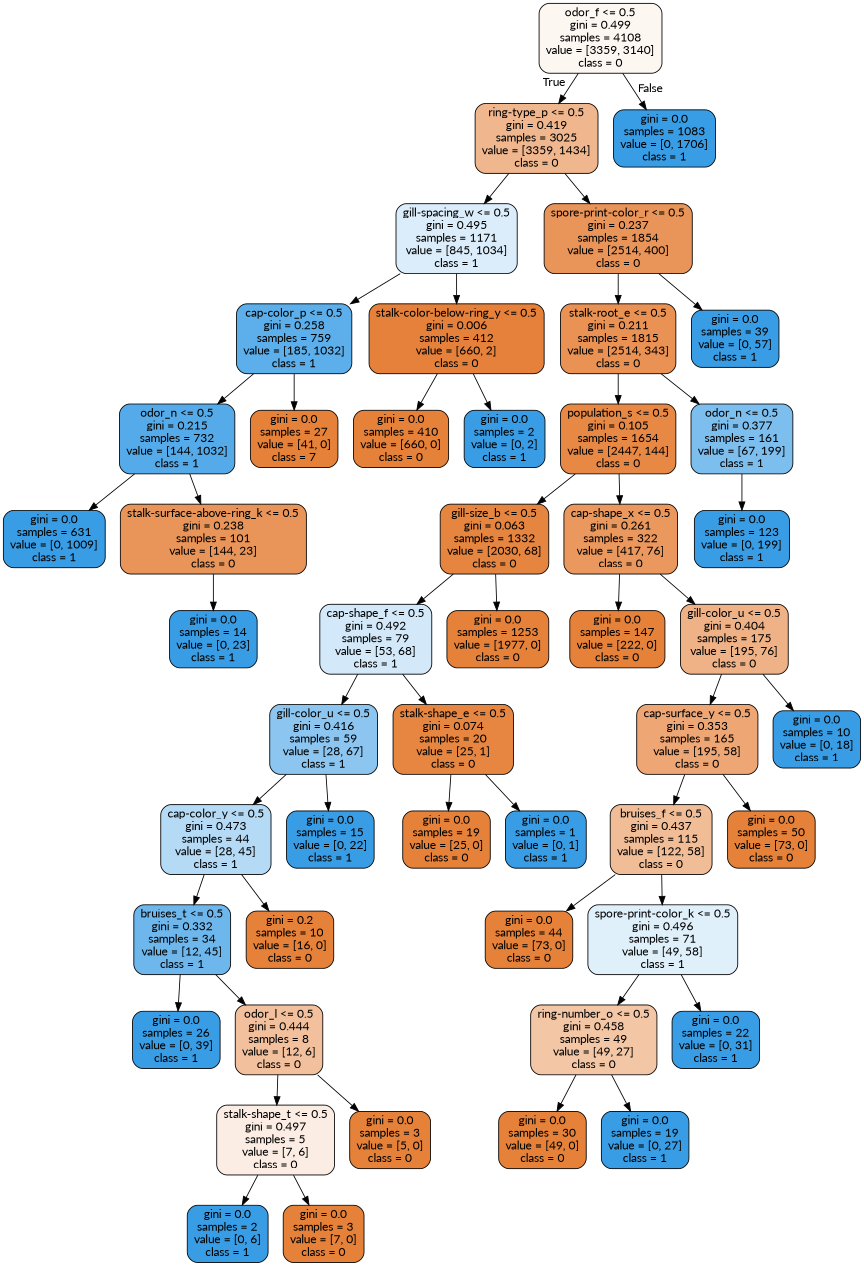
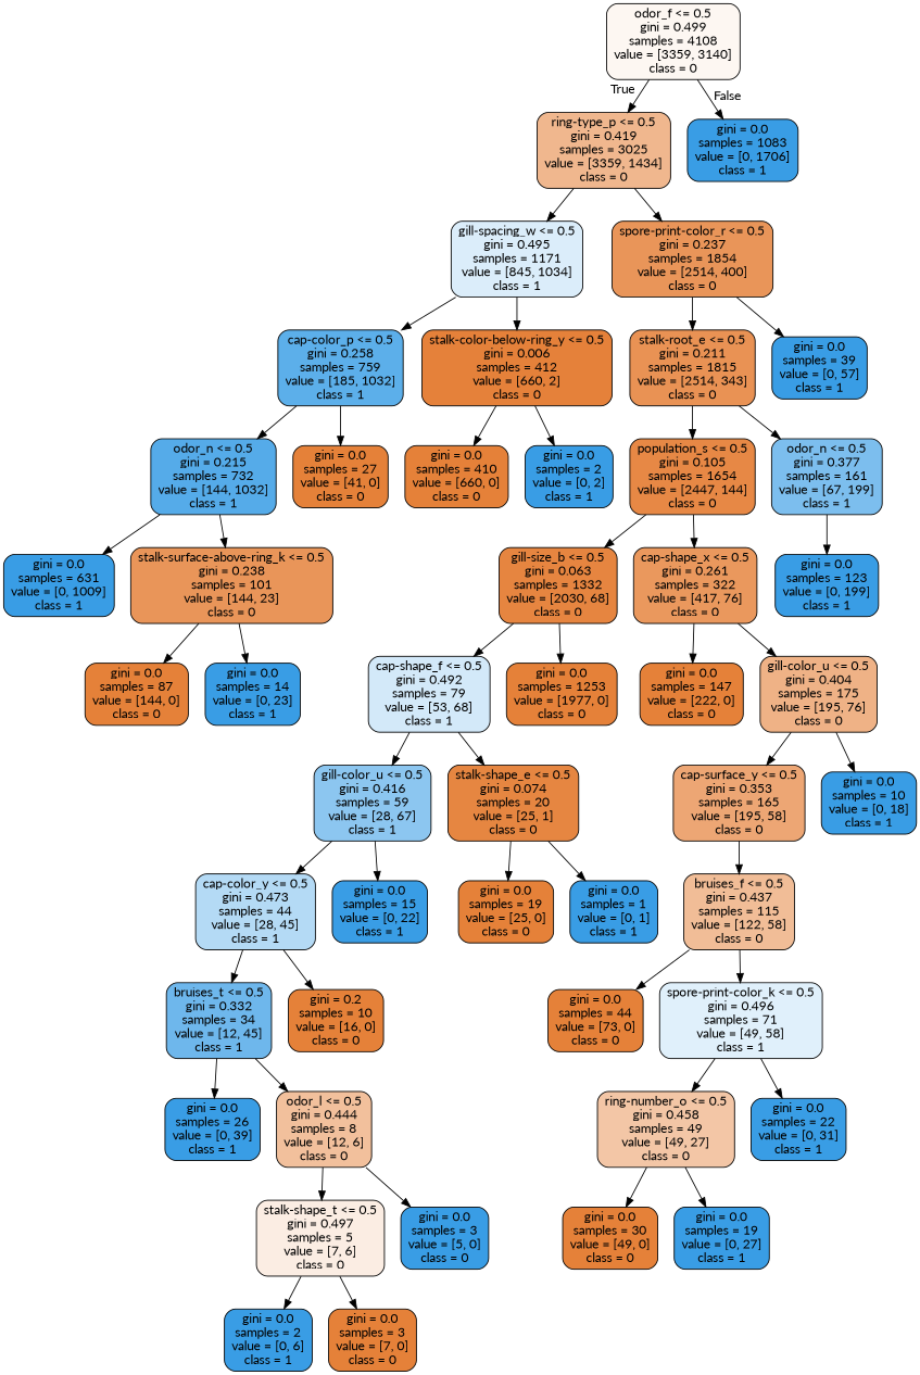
  digraph {
    fontname=Lato
    node [color=black fillcolor="#399de5" fontname=Lato shape=box style="filled, rounded"]
    edge [fontname=Lato]
    n1 [fillcolor="#fdf7f2" label="odor_f <= 0.5\ngini = 0.499\nsamples = 4108\nvalue = [3359, 3140]\nclass = 0"]
    n2 [fillcolor="#f0b78e" label="ring-type_p <= 0.5\ngini = 0.419\nsamples = 3025\nvalue = [3359, 1434]\nclass = 0"]
    n3 [label="gini = 0.0\nsamples = 1083\nvalue = [0, 1706]\nclass = 1"]
    n4 [fillcolor="#dbedfa" label="gill-spacing_w <= 0.5\ngini = 0.495\nsamples = 1171\nvalue = [845, 1034]\nclass = 1"]
    n5 [fillcolor="#e99559" label="spore-print-color_r <= 0.5\ngini = 0.237\nsamples = 1854\nvalue = [2514, 400]\nclass = 0"]
    n6 [fillcolor="#5cafea" label="cap-color_p <= 0.5\ngini = 0.258\nsamples = 759\nvalue = [185, 1032]\nclass = 1"]
    n7 [fillcolor="#e5813a" label="stalk-color-below-ring_y <= 0.5\ngini = 0.006\nsamples = 412\nvalue = [660, 2]\nclass = 0"]
    n8 [fillcolor="#e99254" label="stalk-root_e <= 0.5\ngini = 0.211\nsamples = 1815\nvalue = [2514, 343]\nclass = 0"]
    n9 [label="gini = 0.0\nsamples = 39\nvalue = [0, 57]\nclass = 1"]
    n10 [fillcolor="#55abe9" label="odor_n <= 0.5\ngini = 0.215\nsamples = 732\nvalue = [144, 1032]\nclass = 1"]
-   n11 [fillcolor="#e58139" label="gini = 0.0\nsamples = 27\nvalue = [41, 0]\nclass = 7"]
+   n11 [fillcolor="#e58139" label="gini = 0.0\nsamples = 27\nvalue = [41, 0]\nclass = 0"]
    n12 [fillcolor="#e58139" label="gini = 0.0\nsamples = 410\nvalue = [660, 0]\nclass = 0"]
    n13 [label="gini = 0.0\nsamples = 2\nvalue = [0, 2]\nclass = 1"]
    n14 [label="gini = 0.0\nsamples = 631\nvalue = [0, 1009]\nclass = 1"]
    n15 [fillcolor="#e99559" label="stalk-surface-above-ring_k <= 0.5\ngini = 0.238\nsamples = 101\nvalue = [144, 23]\nclass = 0"]
+   n16 [fillcolor="#e58139" label="gini = 0.0\nsamples = 87\nvalue = [144, 0]\nclass = 0"]
    n17 [label="gini = 0.0\nsamples = 14\nvalue = [0, 23]\nclass = 1"]
    n18 [fillcolor="#e78845" label="population_s <= 0.5\ngini = 0.105\nsamples = 1654\nvalue = [2447, 144]\nclass = 0"]
    n19 [fillcolor="#7cbeee" label="odor_n <= 0.5\ngini = 0.377\nsamples = 161\nvalue = [67, 199]\nclass = 1"]
    n20 [fillcolor="#e68540" label="gill-size_b <= 0.5\ngini = 0.063\nsamples = 1332\nvalue = [2030, 68]\nclass = 0"]
    n21 [fillcolor="#ea985d" label="cap-shape_x <= 0.5\ngini = 0.261\nsamples = 322\nvalue = [417, 76]\nclass = 0"]
    n22 [label="gini = 0.0\nsamples = 123\nvalue = [0, 199]\nclass = 1"]
    n23 [fillcolor="#d3e9f9" label="cap-shape_f <= 0.5\ngini = 0.492\nsamples = 79\nvalue = [53, 68]\nclass = 1"]
    n24 [fillcolor="#e58139" label="gini = 0.0\nsamples = 1253\nvalue = [1977, 0]\nclass = 0"]
    n25 [fillcolor="#e58139" label="gini = 0.0\nsamples = 147\nvalue = [222, 0]\nclass = 0"]
    n26 [fillcolor="#efb286" label="gill-color_u <= 0.5\ngini = 0.404\nsamples = 175\nvalue = [195, 76]\nclass = 0"]
    n27 [fillcolor="#8cc6f0" label="gill-color_u <= 0.5\ngini = 0.416\nsamples = 59\nvalue = [28, 67]\nclass = 1"]
    n28 [fillcolor="#e68641" label="stalk-shape_e <= 0.5\ngini = 0.074\nsamples = 20\nvalue = [25, 1]\nclass = 0"]
    n29 [fillcolor="#b4daf5" label="cap-color_y <= 0.5\ngini = 0.473\nsamples = 44\nvalue = [28, 45]\nclass = 1"]
    n30 [label="gini = 0.0\nsamples = 15\nvalue = [0, 22]\nclass = 1"]
    n31 [fillcolor="#e58139" label="gini = 0.0\nsamples = 19\nvalue = [25, 0]\nclass = 0"]
    n32 [label="gini = 0.0\nsamples = 1\nvalue = [0, 1]\nclass = 1"]
    n33 [fillcolor="#6eb7ec" label="bruises_t <= 0.5\ngini = 0.332\nsamples = 34\nvalue = [12, 45]\nclass = 1"]
    n34 [fillcolor="#e58139" label="gini = 0.2\nsamples = 10\nvalue = [16, 0]\nclass = 0"]
    n35 [label="gini = 0.0\nsamples = 26\nvalue = [0, 39]\nclass = 1"]
    n36 [fillcolor="#f2c09c" label="odor_l <= 0.5\ngini = 0.444\nsamples = 8\nvalue = [12, 6]\nclass = 0"]
    n37 [fillcolor="#fbede3" label="stalk-shape_t <= 0.5\ngini = 0.497\nsamples = 5\nvalue = [7, 6]\nclass = 0"]
-   n38 [fillcolor="#e58139" label="gini = 0.0\nsamples = 3\nvalue = [5, 0]\nclass = 0"]
+   n38 [label="gini = 0.0\nsamples = 3\nvalue = [5, 0]\nclass = 0"]
    n39 [label="gini = 0.0\nsamples = 2\nvalue = [0, 6]\nclass = 1"]
    n40 [fillcolor="#e58139" label="gini = 0.0\nsamples = 3\nvalue = [7, 0]\nclass = 0"]
    n41 [fillcolor="#eda674" label="cap-surface_y <= 0.5\ngini = 0.353\nsamples = 165\nvalue = [195, 58]\nclass = 0"]
    n42 [label="gini = 0.0\nsamples = 10\nvalue = [0, 18]\nclass = 1"]
    n43 [fillcolor="#f1bd97" label="bruises_f <= 0.5\ngini = 0.437\nsamples = 115\nvalue = [122, 58]\nclass = 0"]
-   n44 [fillcolor="#e58139" label="gini = 0.0\nsamples = 50\nvalue = [73, 0]\nclass = 0"]
    n45 [fillcolor="#e58139" label="gini = 0.0\nsamples = 44\nvalue = [73, 0]\nclass = 0"]
    n46 [fillcolor="#e0f0fb" label="spore-print-color_k <= 0.5\ngini = 0.496\nsamples = 71\nvalue = [49, 58]\nclass = 1"]
    n47 [fillcolor="#f3c6a6" label="ring-number_o <= 0.5\ngini = 0.458\nsamples = 49\nvalue = [49, 27]\nclass = 0"]
    n48 [label="gini = 0.0\nsamples = 22\nvalue = [0, 31]\nclass = 1"]
    n49 [fillcolor="#e58139" label="gini = 0.0\nsamples = 30\nvalue = [49, 0]\nclass = 0"]
    n50 [label="gini = 0.0\nsamples = 19\nvalue = [0, 27]\nclass = 1"]
    n1 -> n2 [headlabel=True labelangle=45 labeldistance=2.5]
    n1 -> n3 [headlabel=False labelangle=-45 labeldistance=2.5]
    n2 -> n4
    n2 -> n5
    n4 -> n6
    n4 -> n7
    n5 -> n8
    n5 -> n9
    n6 -> n10
    n6 -> n11
    n7 -> n12
    n7 -> n13
    n8 -> n18
    n8 -> n19
    n10 -> n14
    n10 -> n15
+   n15 -> n16
    n15 -> n17
    n18 -> n20
    n18 -> n21
    n19 -> n22
    n20 -> n23
    n20 -> n24
    n21 -> n25
    n21 -> n26
    n23 -> n27
    n23 -> n28
    n26 -> n41
    n26 -> n42
    n27 -> n29
    n27 -> n30
    n28 -> n31
    n28 -> n32
    n29 -> n33
    n29 -> n34
    n33 -> n35
    n33 -> n36
    n36 -> n37
    n36 -> n38
    n37 -> n39
    n37 -> n40
    n41 -> n43
-   n41 -> n44
    n43 -> n45
    n43 -> n46
    n46 -> n47
    n46 -> n48
    n47 -> n49
    n47 -> n50
  }
